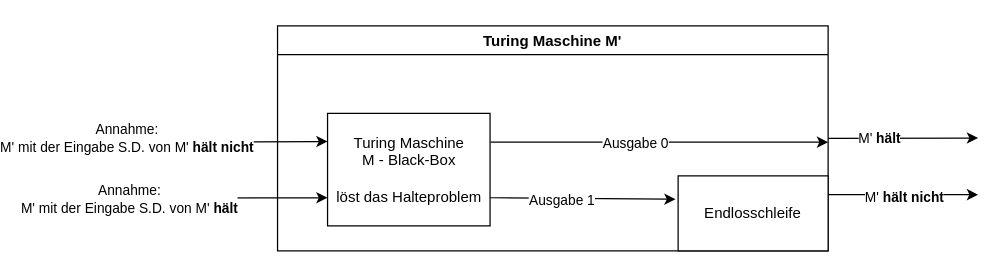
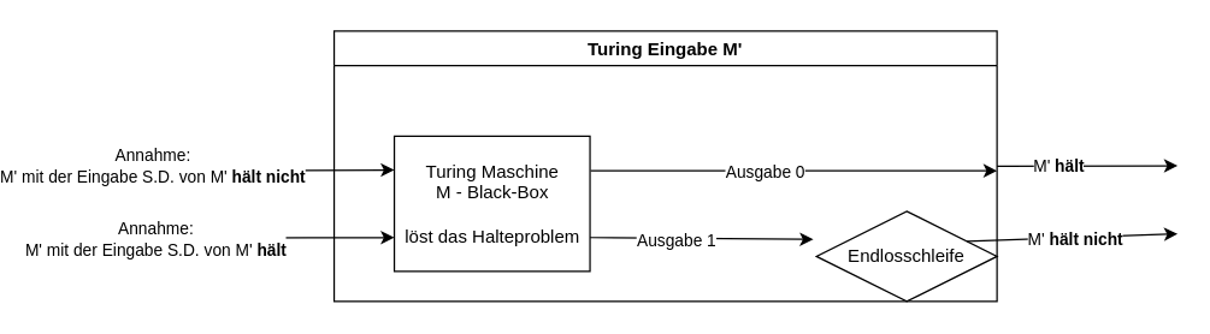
  <mxCell id="0" />
  <mxCell id="1" parent="0" />
  <mxCell id="2" style="edgeStyle=none;html=1;exitX=1;exitY=0.5;exitDx=0;exitDy=0;" edge="1" parent="1" source="3"><mxGeometry relative="1" as="geometry"><mxPoint x="599.974" y="110" as="targetPoint" /></mxGeometry></mxCell>
- <mxCell id="3" value="Turing Maschine M'" style="swimlane;" vertex="1" parent="1"><mxGeometry x="159.54" y="20" width="440.46" height="180" as="geometry" /></mxCell>
+ <mxCell id="3" value="Turing Eingabe M'" style="swimlane;" vertex="1" parent="1"><mxGeometry x="159.54" y="20" width="440.46" height="180" as="geometry" /></mxCell>
  <mxCell id="4" value="Turing Maschine&lt;br&gt;M - Black-Box&lt;br&gt;&lt;br&gt;löst das Halteproblem" style="rounded=0;whiteSpace=wrap;html=1;" vertex="1" parent="3"><mxGeometry x="40" y="70" width="130" height="90" as="geometry" /></mxCell>
- <mxCell id="5" value="Endlosschleife" style="rounded=0;whiteSpace=wrap;html=1;" vertex="1" parent="3"><mxGeometry x="320.46" y="120" width="120" height="60" as="geometry" /></mxCell>
+ <mxCell id="5" value="Endlosschleife" style="rhombus;whiteSpace=wrap;html=1;" vertex="1" parent="3"><mxGeometry x="320.46" y="120" width="120" height="60" as="geometry" /></mxCell>
  <mxCell id="6" value="" style="endArrow=classic;html=1;entryX=0;entryY=0.25;entryDx=0;entryDy=0;" edge="1" parent="3" target="4"><mxGeometry width="50" height="50" relative="1" as="geometry"><mxPoint x="-50" y="93" as="sourcePoint" /><mxPoint x="30" y="70" as="targetPoint" /></mxGeometry></mxCell>
  <mxCell id="7" value="Annahme:&lt;br&gt;M' mit der Eingabe S.D. von M'&amp;nbsp;&lt;b&gt;hält nicht&lt;/b&gt;" style="edgeLabel;html=1;align=center;verticalAlign=middle;resizable=0;points=[];" vertex="1" connectable="0" parent="6"><mxGeometry x="-0.762" relative="1" as="geometry"><mxPoint x="-82" y="-3" as="offset" /></mxGeometry></mxCell>
  <mxCell id="8" style="edgeStyle=none;html=1;" edge="1" parent="3"><mxGeometry relative="1" as="geometry"><mxPoint x="440.46" y="93" as="targetPoint" /><mxPoint x="170.46" y="93" as="sourcePoint" /></mxGeometry></mxCell>
  <mxCell id="9" value="Ausgabe 0" style="edgeLabel;html=1;align=center;verticalAlign=middle;resizable=0;points=[];" vertex="1" connectable="0" parent="8"><mxGeometry x="-0.147" relative="1" as="geometry"><mxPoint as="offset" /></mxGeometry></mxCell>
  <mxCell id="10" style="edgeStyle=none;html=1;entryX=-0.017;entryY=0.312;entryDx=0;entryDy=0;entryPerimeter=0;exitX=1;exitY=0.75;exitDx=0;exitDy=0;" edge="1" parent="3" source="4" target="5"><mxGeometry relative="1" as="geometry"><mxPoint x="190" y="139" as="sourcePoint" /></mxGeometry></mxCell>
  <mxCell id="11" value="Ausgabe 1" style="edgeLabel;html=1;align=center;verticalAlign=middle;resizable=0;points=[];" vertex="1" connectable="0" parent="10"><mxGeometry x="-0.436" relative="1" as="geometry"><mxPoint x="15" y="2" as="offset" /></mxGeometry></mxCell>
  <mxCell id="12" value="" style="endArrow=classic;html=1;entryX=0;entryY=0.75;entryDx=0;entryDy=0;" edge="1" parent="1" target="4"><mxGeometry width="50" height="50" relative="1" as="geometry"><mxPoint x="20" y="158" as="sourcePoint" /><mxPoint x="90" y="130" as="targetPoint" /></mxGeometry></mxCell>
  <mxCell id="13" value="Annahme:&lt;br&gt;M' mit der Eingabe S.D. von M'&amp;nbsp;&lt;b&gt;hält&lt;/b&gt;" style="edgeLabel;html=1;align=center;verticalAlign=middle;resizable=0;points=[];" vertex="1" connectable="0" parent="12"><mxGeometry x="-0.76" y="-1" relative="1" as="geometry"><mxPoint x="-2" as="offset" /></mxGeometry></mxCell>
  <mxCell id="14" value="" style="endArrow=classic;html=1;" edge="1" parent="1"><mxGeometry width="50" height="50" relative="1" as="geometry"><mxPoint x="600" y="110" as="sourcePoint" /><mxPoint x="720" y="109.74" as="targetPoint" /><Array as="points" /></mxGeometry></mxCell>
  <mxCell id="15" value="M' &lt;b&gt;hält&lt;/b&gt;" style="edgeLabel;html=1;align=center;verticalAlign=middle;resizable=0;points=[];" vertex="1" connectable="0" parent="14"><mxGeometry x="0.294" relative="1" as="geometry"><mxPoint x="-37" as="offset" /></mxGeometry></mxCell>
  <mxCell id="16" value="" style="endArrow=classic;html=1;exitX=1;exitY=0.25;exitDx=0;exitDy=0;" edge="1" parent="1" source="5"><mxGeometry width="50" height="50" relative="1" as="geometry"><mxPoint x="630" y="190" as="sourcePoint" /><mxPoint x="720" y="155" as="targetPoint" /></mxGeometry></mxCell>
  <mxCell id="17" value="M' &lt;b&gt;hält nicht&lt;/b&gt;" style="edgeLabel;html=1;align=center;verticalAlign=middle;resizable=0;points=[];" vertex="1" connectable="0" parent="16"><mxGeometry x="0.153" y="-1" relative="1" as="geometry"><mxPoint x="-9" as="offset" /></mxGeometry></mxCell>
